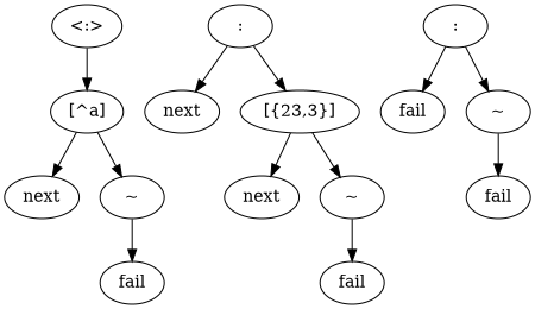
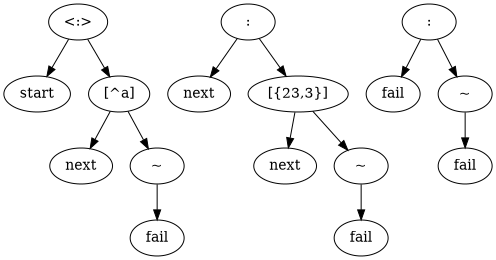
  digraph {
    n1 [label="<:>"]
+   n2 [label=start]
    n3 [label="[^a]"]
    n4 [label=":"]
    n5 [label=next]
    n6 [label="[{23,3}]"]
    n7 [label=":"]
    n8 [label=fail]
    n9 [label="~"]
    n10 [label=next]
    n11 [label="~"]
    n12 [label=fail]
    n13 [label=next]
    n14 [label="~"]
    n15 [label=fail]
    n16 [label=fail]
+   n1 -> n2
    n1 -> n3
    n3 -> n10
    n3 -> n11
    n4 -> n5
    n4 -> n6
    n6 -> n13
    n6 -> n14
    n7 -> n8
    n7 -> n9
    n9 -> n16
    n11 -> n12
    n14 -> n15
  }
